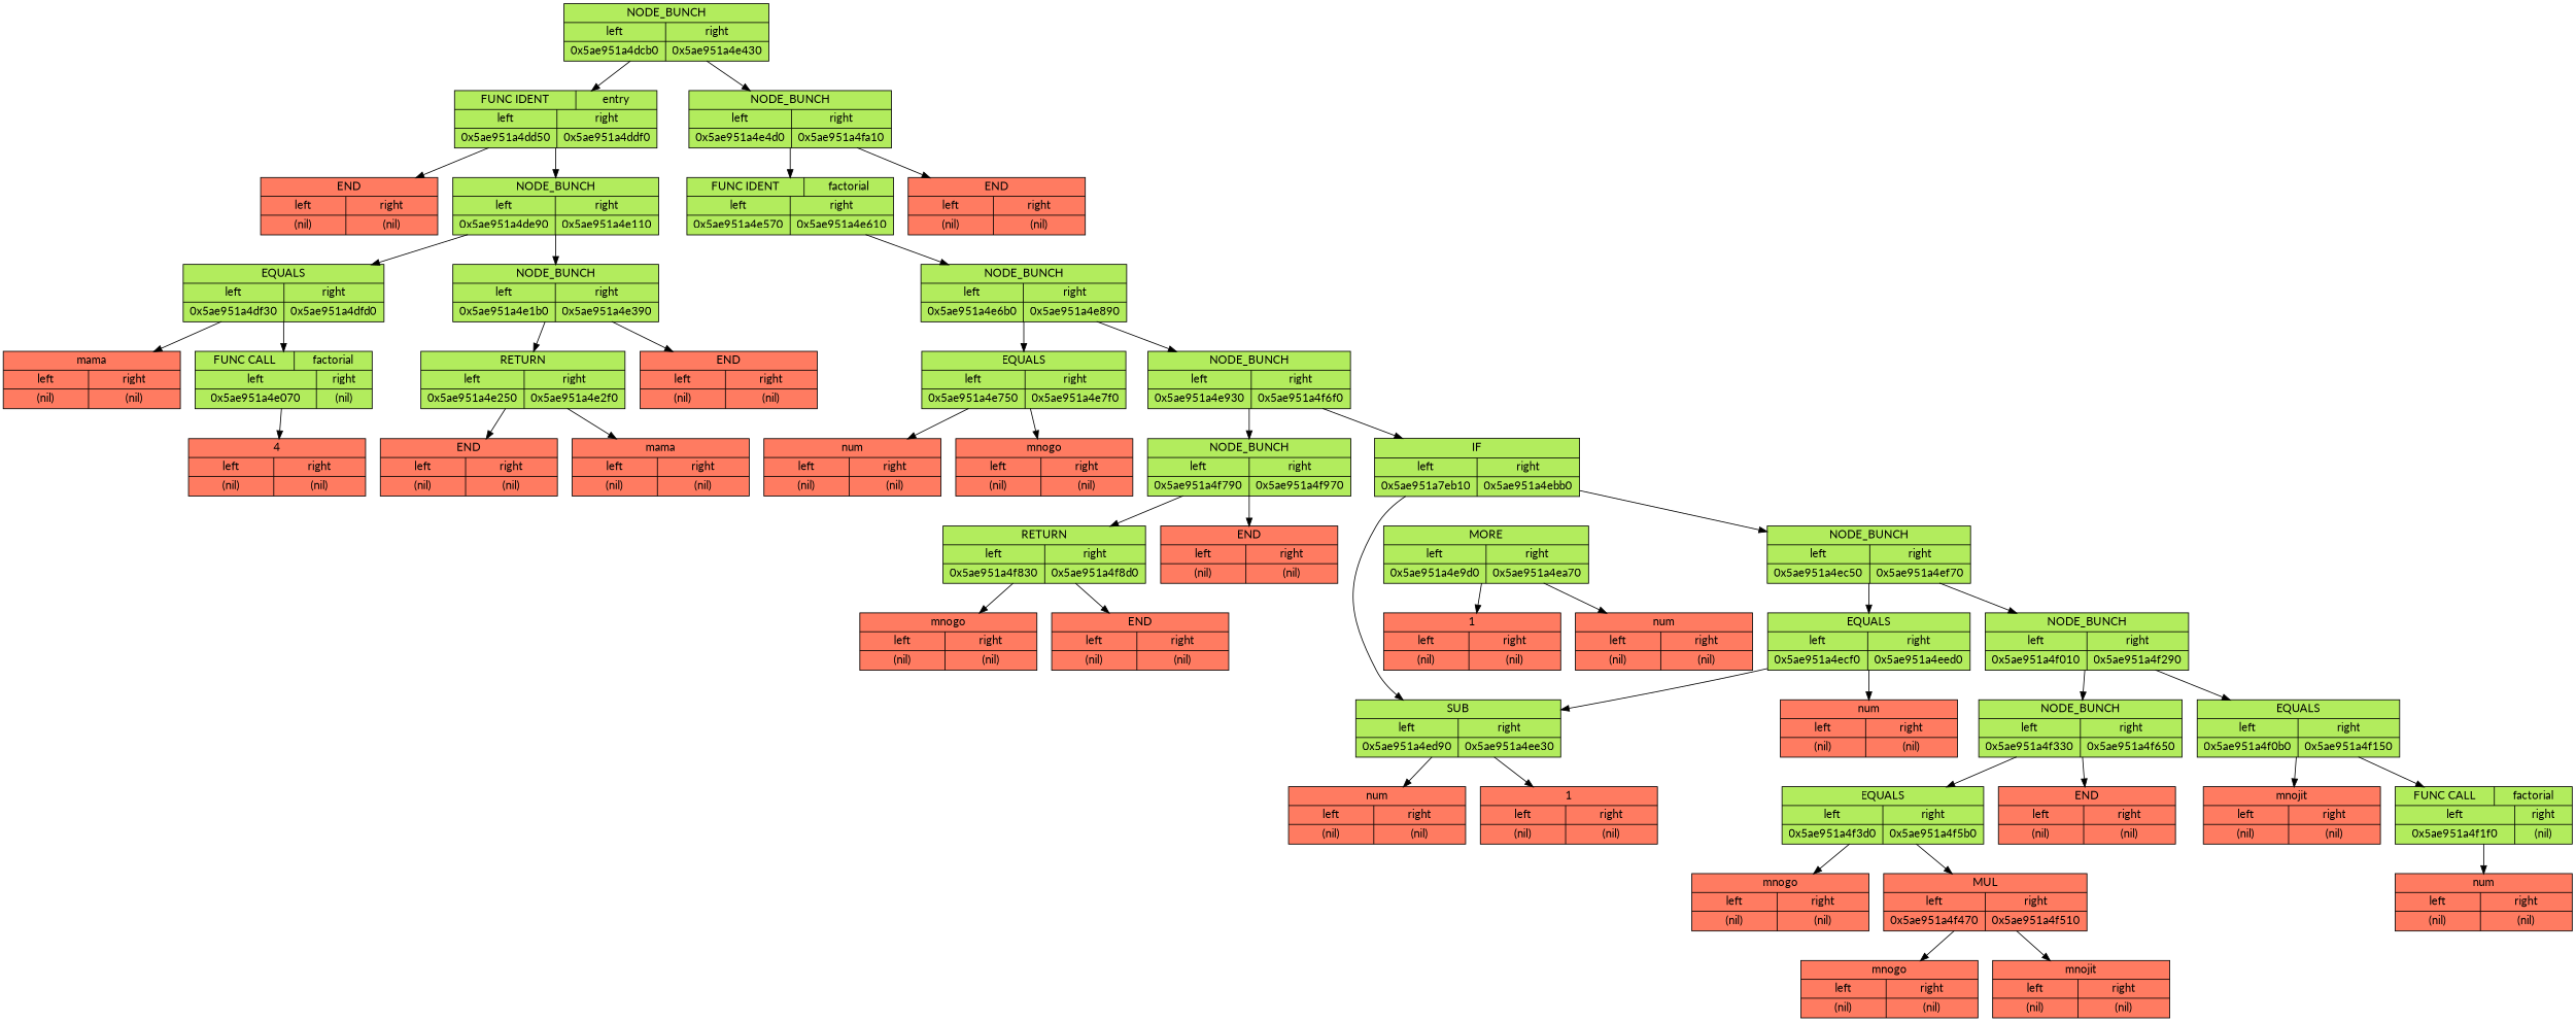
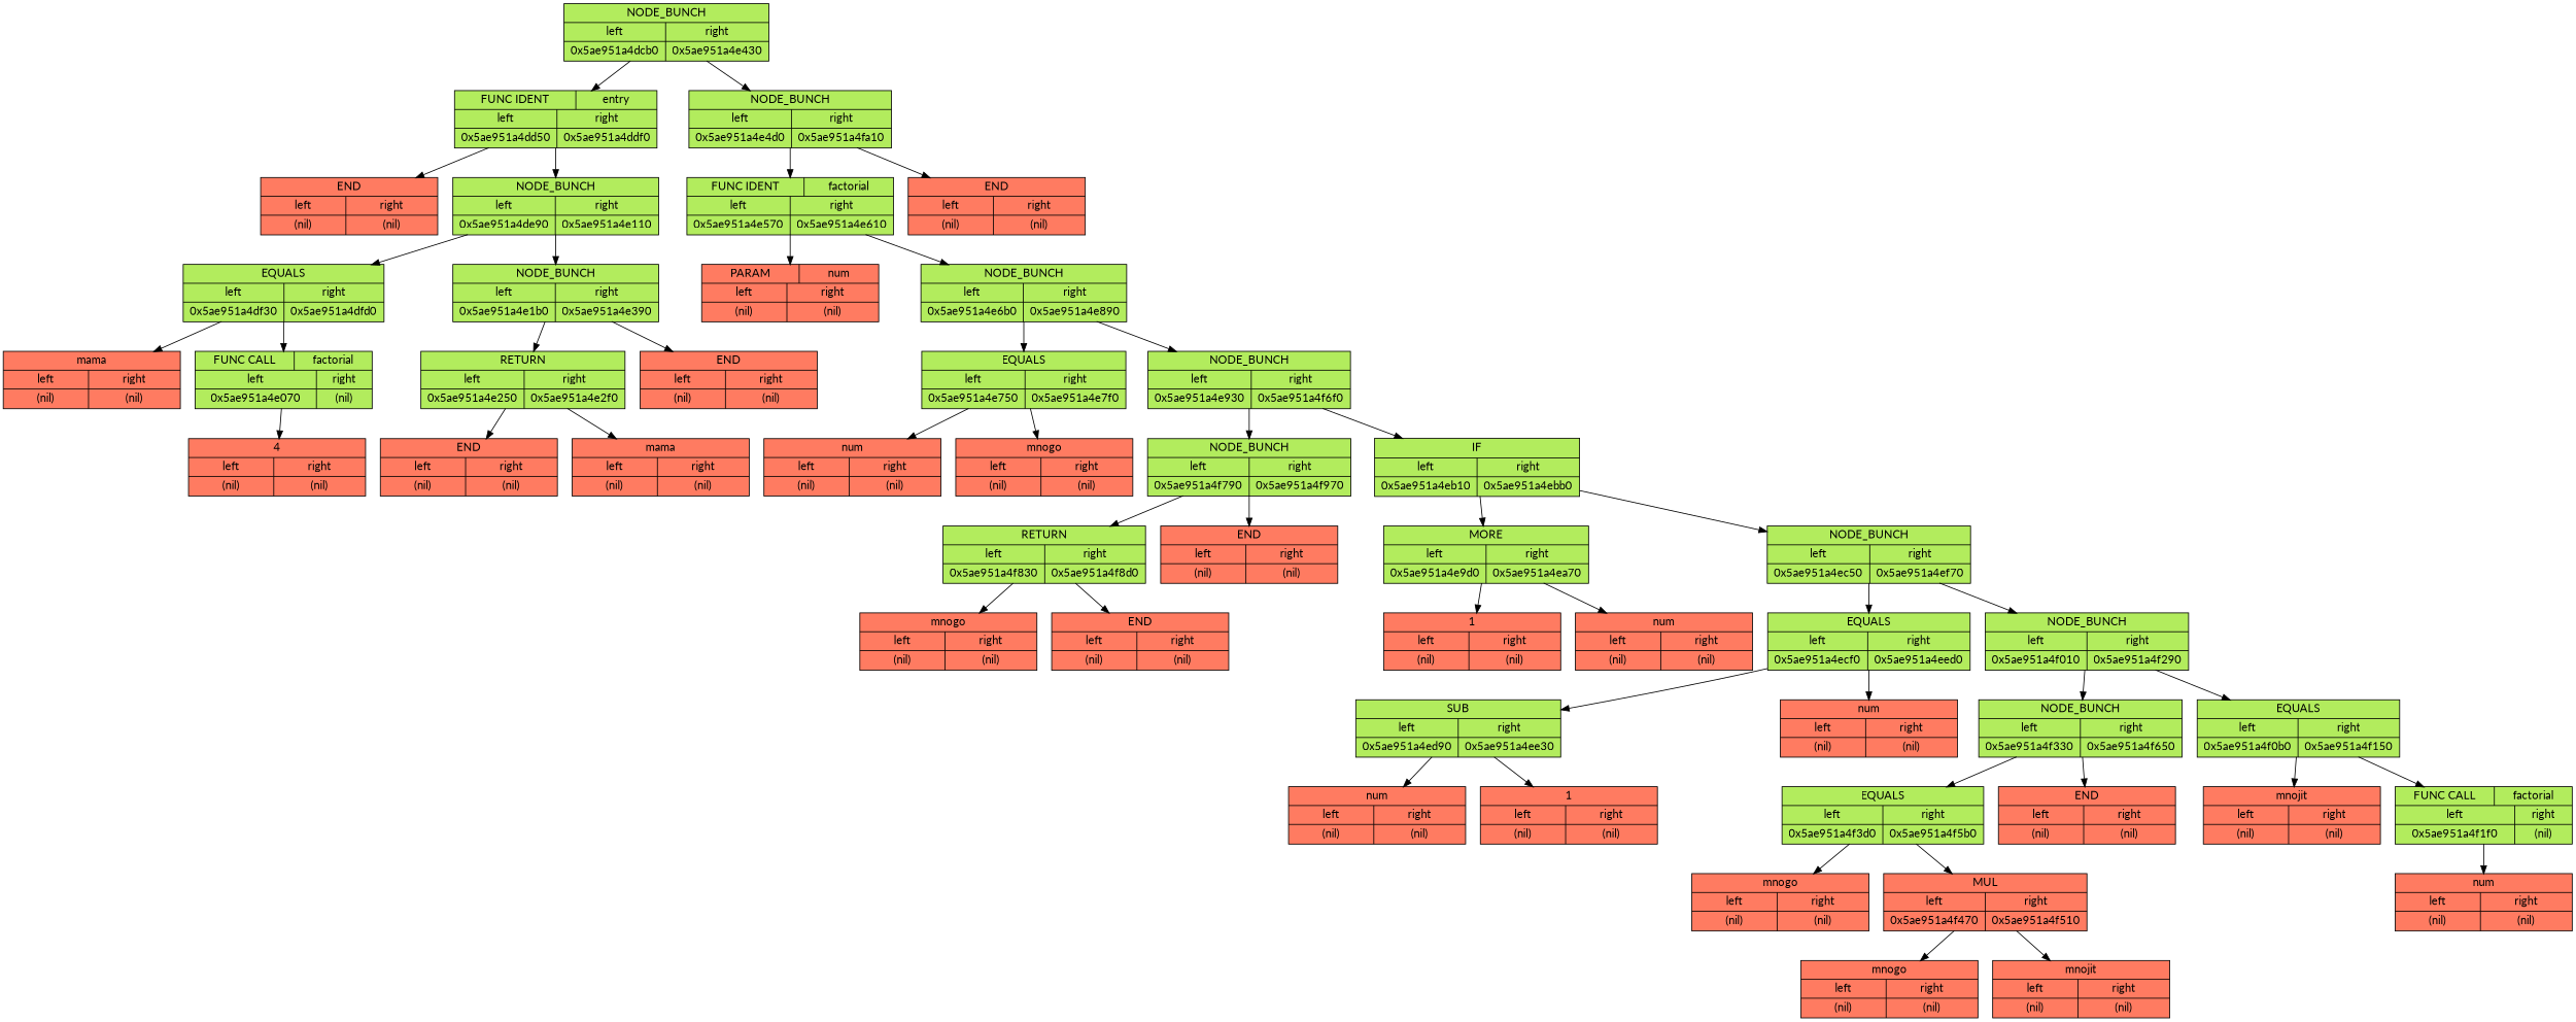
  digraph {
    bgcolor="#FFFFFF"
    fixedsize=true
    fontname=Lato
    rankdir=UD
    node [color=black fillcolor="#FF7B61" fontname=Lato fontsize=14 shape=record style=filled]
    edge [fontname=Lato]
    n1 [fillcolor="#B2EC5D" label="{NODE_BUNCH | {{left | 0x5ae951a4dcb0} | {right | 0x5ae951a4e430}}}" width=3]
    n2 [fillcolor="#B2EC5D" label="{{FUNC IDENT | entry} | {{left | 0x5ae951a4dd50} | {right | 0x5ae951a4ddf0}}}" width=3]
    n3 [fillcolor="#B2EC5D" label="{NODE_BUNCH | {{left | 0x5ae951a4e4d0} | {right | 0x5ae951a4fa10}}}" width=3]
    n4 [label="{END | {{left | (nil)} | {right | (nil)}}}" width=3]
    n5 [fillcolor="#B2EC5D" label="{NODE_BUNCH | {{left | 0x5ae951a4de90} | {right | 0x5ae951a4e110}}}" width=3]
    n6 [fillcolor="#B2EC5D" label="{{FUNC IDENT | factorial} | {{left | 0x5ae951a4e570} | {right | 0x5ae951a4e610}}}" width=3]
    n7 [label="{END | {{left | (nil)} | {right | (nil)}}}" width=3]
    n8 [fillcolor="#B2EC5D" label="{EQUALS | {{left | 0x5ae951a4df30} | {right | 0x5ae951a4dfd0}}}" width=3]
    n9 [fillcolor="#B2EC5D" label="{NODE_BUNCH | {{left | 0x5ae951a4e1b0} | {right | 0x5ae951a4e390}}}" width=3]
    n10 [label="{mama | {{left | (nil)} | {right | (nil)}}}" width=3]
    n11 [fillcolor="#B2EC5D" label="{{FUNC CALL | factorial} | {{left | 0x5ae951a4e070} | {right | (nil)}}}" width=3]
    n12 [fillcolor="#B2EC5D" label="{RETURN | {{left | 0x5ae951a4e250} | {right | 0x5ae951a4e2f0}}}" width=3]
    n13 [label="{END | {{left | (nil)} | {right | (nil)}}}" width=3]
    n14 [label="{4 | {{left | (nil)} | {right | (nil)}}}" width=3]
    n15 [label="{mama | {{left | (nil)} | {right | (nil)}}}" width=3]
    n16 [label="{END | {{left | (nil)} | {right | (nil)}}}" width=3]
+   n17 [label="{{PARAM | num} | {{left | (nil)} | {right | (nil)}}}" width=3]
    n18 [fillcolor="#B2EC5D" label="{NODE_BUNCH | {{left | 0x5ae951a4e6b0} | {right | 0x5ae951a4e890}}}" width=3]
    n19 [fillcolor="#B2EC5D" label="{EQUALS | {{left | 0x5ae951a4e750} | {right | 0x5ae951a4e7f0}}}" width=3]
    n20 [fillcolor="#B2EC5D" label="{NODE_BUNCH | {{left | 0x5ae951a4e930} | {right | 0x5ae951a4f6f0}}}" width=3]
    n21 [label="{mnogo | {{left | (nil)} | {right | (nil)}}}" width=3]
    n22 [label="{num | {{left | (nil)} | {right | (nil)}}}" width=3]
-   n23 [fillcolor="#B2EC5D" label="{IF | {{left | 0x5ae951a7eb10} | {right | 0x5ae951a4ebb0}}}" width=3]
+   n23 [fillcolor="#B2EC5D" label="{IF | {{left | 0x5ae951a4eb10} | {right | 0x5ae951a4ebb0}}}" width=3]
    n24 [fillcolor="#B2EC5D" label="{NODE_BUNCH | {{left | 0x5ae951a4f790} | {right | 0x5ae951a4f970}}}" width=3]
    n25 [fillcolor="#B2EC5D" label="{MORE | {{left | 0x5ae951a4e9d0} | {right | 0x5ae951a4ea70}}}" width=3]
    n26 [fillcolor="#B2EC5D" label="{NODE_BUNCH | {{left | 0x5ae951a4ec50} | {right | 0x5ae951a4ef70}}}" width=3]
    n27 [fillcolor="#B2EC5D" label="{RETURN | {{left | 0x5ae951a4f830} | {right | 0x5ae951a4f8d0}}}" width=3]
    n28 [label="{END | {{left | (nil)} | {right | (nil)}}}" width=3]
    n29 [label="{num | {{left | (nil)} | {right | (nil)}}}" width=3]
    n30 [label="{1 | {{left | (nil)} | {right | (nil)}}}" width=3]
    n31 [fillcolor="#B2EC5D" label="{EQUALS | {{left | 0x5ae951a4ecf0} | {right | 0x5ae951a4eed0}}}" width=3]
    n32 [fillcolor="#B2EC5D" label="{NODE_BUNCH | {{left | 0x5ae951a4f010} | {right | 0x5ae951a4f290}}}" width=3]
    n33 [label="{num | {{left | (nil)} | {right | (nil)}}}" width=3]
    n34 [fillcolor="#B2EC5D" label="{SUB | {{left | 0x5ae951a4ed90} | {right | 0x5ae951a4ee30}}}" width=3]
    n35 [fillcolor="#B2EC5D" label="{EQUALS | {{left | 0x5ae951a4f0b0} | {right | 0x5ae951a4f150}}}" width=3]
    n36 [fillcolor="#B2EC5D" label="{NODE_BUNCH | {{left | 0x5ae951a4f330} | {right | 0x5ae951a4f650}}}" width=3]
    n37 [label="{num | {{left | (nil)} | {right | (nil)}}}" width=3]
    n38 [label="{1 | {{left | (nil)} | {right | (nil)}}}" width=3]
    n39 [label="{mnojit | {{left | (nil)} | {right | (nil)}}}" width=3]
    n40 [fillcolor="#B2EC5D" label="{{FUNC CALL | factorial} | {{left | 0x5ae951a4f1f0} | {right | (nil)}}}" width=3]
    n41 [fillcolor="#B2EC5D" label="{EQUALS | {{left | 0x5ae951a4f3d0} | {right | 0x5ae951a4f5b0}}}" width=3]
    n42 [label="{END | {{left | (nil)} | {right | (nil)}}}" width=3]
    n43 [label="{num | {{left | (nil)} | {right | (nil)}}}" width=3]
    n44 [label="{mnogo | {{left | (nil)} | {right | (nil)}}}" width=3]
    n45 [label="{MUL | {{left | 0x5ae951a4f470} | {right | 0x5ae951a4f510}}}" width=3]
    n46 [label="{mnogo | {{left | (nil)} | {right | (nil)}}}" width=3]
    n47 [label="{mnojit | {{left | (nil)} | {right | (nil)}}}" width=3]
    n48 [label="{mnogo | {{left | (nil)} | {right | (nil)}}}" width=3]
    n49 [label="{END | {{left | (nil)} | {right | (nil)}}}" width=3]
    n1 -> n2
    n1 -> n3
    n2 -> n4
    n2 -> n5
    n3 -> n6
    n3 -> n7
    n5 -> n8
    n5 -> n9
+   n6 -> n17
    n6 -> n18
    n8 -> n10
    n8 -> n11
    n9 -> n12
    n9 -> n13
    n11 -> n14
    n12 -> n15
    n12 -> n16
    n18 -> n19
    n18 -> n20
    n19 -> n21
    n19 -> n22
    n20 -> n23
    n20 -> n24
-   n23 -> n34
+   n23 -> n25
    n23 -> n26
    n24 -> n27
    n24 -> n28
    n25 -> n29
    n25 -> n30
    n26 -> n31
    n26 -> n32
    n27 -> n48
    n27 -> n49
    n31 -> n33
    n31 -> n34
    n32 -> n35
    n32 -> n36
    n34 -> n37
    n34 -> n38
    n35 -> n39
    n35 -> n40
    n36 -> n41
    n36 -> n42
    n40 -> n43
    n41 -> n44
    n41 -> n45
    n45 -> n46
    n45 -> n47
  }
